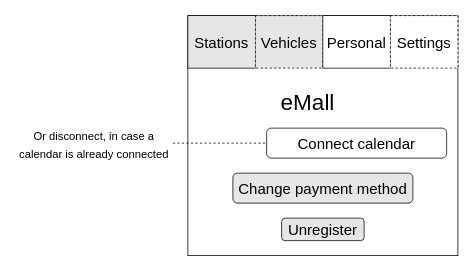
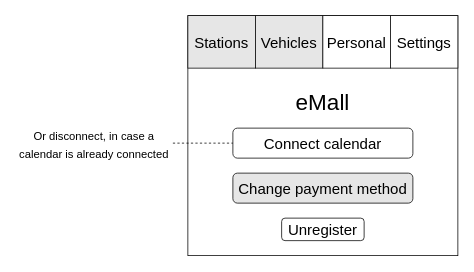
  <mxCell id="0" />
  <mxCell id="1" parent="0" />
  <mxCell id="2" value="" style="rounded=0;whiteSpace=wrap;html=1;fontSize=20;" parent="1" vertex="1"><mxGeometry x="250" width="360" height="320" as="geometry" y="20" /></mxCell>
  <mxCell id="3" value="Stations" style="rounded=0;whiteSpace=wrap;html=1;fontSize=20;fontColor=#000000;fillColor=#E6E6E6;strokeColor=#000000;" parent="1" vertex="1"><mxGeometry x="250" width="90" height="70" as="geometry" y="20" /></mxCell>
- <mxCell id="4" value="Vehicles" style="rounded=0;whiteSpace=wrap;html=1;fontSize=20;fontColor=#000000;fillColor=#E6E6E6;dashed=1;" parent="1" vertex="1"><mxGeometry x="340" width="90" height="70" as="geometry" y="20" /></mxCell>
+ <mxCell id="4" value="Vehicles" style="rounded=0;whiteSpace=wrap;html=1;fontSize=20;fontColor=#000000;fillColor=#E6E6E6;" parent="1" vertex="1"><mxGeometry x="340" width="90" height="70" as="geometry" y="20" /></mxCell>
  <mxCell id="5" value="Personal" style="rounded=0;whiteSpace=wrap;html=1;fontSize=20;fontColor=#000000;fillColor=#ffffff;" parent="1" vertex="1"><mxGeometry x="430" width="90" height="70" as="geometry" y="20" /></mxCell>
- <mxCell id="6" value="Settings" style="rounded=0;whiteSpace=wrap;html=1;fontSize=20;fontColor=#000000;fillColor=#FFFFFF;dashed=1;" parent="1" vertex="1"><mxGeometry x="520" width="90" height="70" as="geometry" y="20" /></mxCell>
- <mxCell id="7" value="Unregister" style="rounded=1;whiteSpace=wrap;html=1;fontSize=20;fontColor=#000000;strokeColor=#000000;fillColor=#e6e6e6;" parent="1" vertex="1"><mxGeometry x="375" y="290" width="110" height="30" as="geometry" /></mxCell>
- <mxCell id="8" value="Connect calendar" style="rounded=1;whiteSpace=wrap;html=1;fontSize=20;fontColor=#000000;strokeColor=#000000;fillColor=#FFFFFF;" parent="1" vertex="1"><mxGeometry x="355" y="170" width="240" height="40" as="geometry" /></mxCell>
- <mxCell id="9" value="eMall" style="text;html=1;strokeColor=none;fillColor=none;align=center;verticalAlign=middle;whiteSpace=wrap;rounded=0;fontSize=30;fontColor=#000000;" parent="1" vertex="1"><mxGeometry x="360" y="110" width="100" height="50" as="geometry" /></mxCell>
+ <mxCell id="6" value="Settings" style="rounded=0;whiteSpace=wrap;html=1;fontSize=20;fontColor=#000000;fillColor=#FFFFFF;" parent="1" vertex="1"><mxGeometry x="520" width="90" height="70" as="geometry" y="20" /></mxCell>
+ <mxCell id="7" value="Unregister" style="rounded=1;whiteSpace=wrap;html=1;fontSize=20;fontColor=#000000;strokeColor=#000000;fillColor=#FFFFFF;" parent="1" vertex="1"><mxGeometry x="375" y="290" width="110" height="30" as="geometry" /></mxCell>
+ <mxCell id="8" value="Connect calendar" style="rounded=1;whiteSpace=wrap;html=1;fontSize=20;fontColor=#000000;strokeColor=#000000;fillColor=#FFFFFF;" parent="1" vertex="1"><mxGeometry x="310" y="170" width="240" height="40" as="geometry" /></mxCell>
+ <mxCell id="9" value="eMall" style="text;html=1;strokeColor=none;fillColor=none;align=center;verticalAlign=middle;whiteSpace=wrap;rounded=0;fontSize=30;fontColor=#000000;" parent="1" vertex="1"><mxGeometry x="380" y="110" width="100" height="50" as="geometry" /></mxCell>
  <mxCell id="10" value="" style="endArrow=none;dashed=1;html=1;rounded=0;fontSize=30;fontColor=#000000;entryX=0;entryY=0.5;entryDx=0;entryDy=0;exitX=1;exitY=0.5;exitDx=0;exitDy=0;" parent="1" target="8" edge="1" source="11"><mxGeometry width="50" height="50" relative="1" as="geometry"><mxPoint x="230" y="210" as="sourcePoint" /><mxPoint x="450" y="230" as="targetPoint" /></mxGeometry></mxCell>
  <mxCell id="11" value="&lt;font style=&quot;font-size: 15px;&quot;&gt;Or disconnect, in case a calendar is already connected&lt;/font&gt;" style="text;html=1;strokeColor=none;fillColor=none;align=center;verticalAlign=middle;whiteSpace=wrap;rounded=0;fontSize=20;fontColor=#000000;" parent="1" vertex="1"><mxGeometry x="20" y="160" width="210" height="60" as="geometry" /></mxCell>
  <mxCell id="12" value="Change payment method" style="rounded=1;whiteSpace=wrap;html=1;fontSize=20;fontColor=#000000;strokeColor=#000000;fillColor=#e6e6e6;" vertex="1" parent="1"><mxGeometry x="310" y="230" width="240" height="40" as="geometry" /></mxCell>
